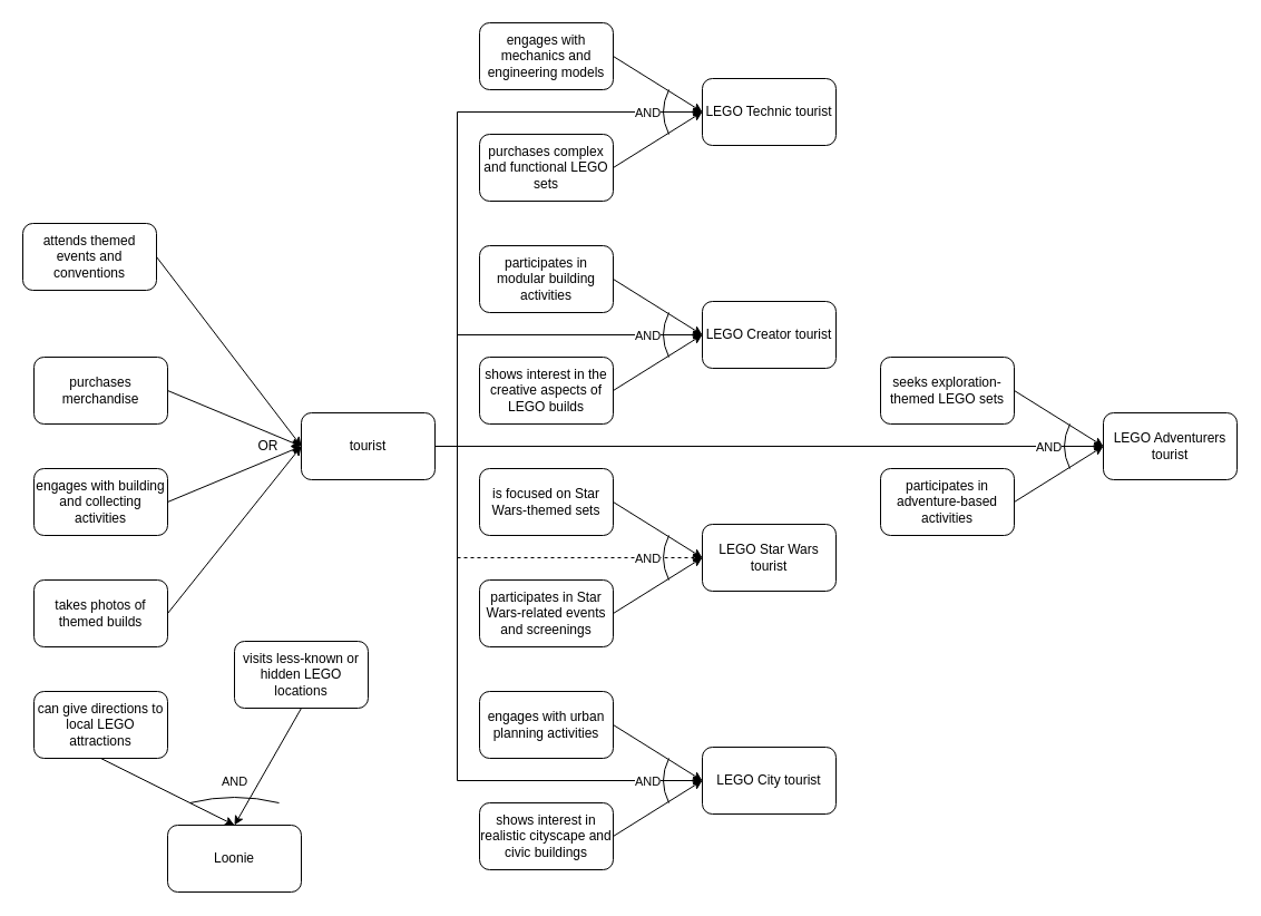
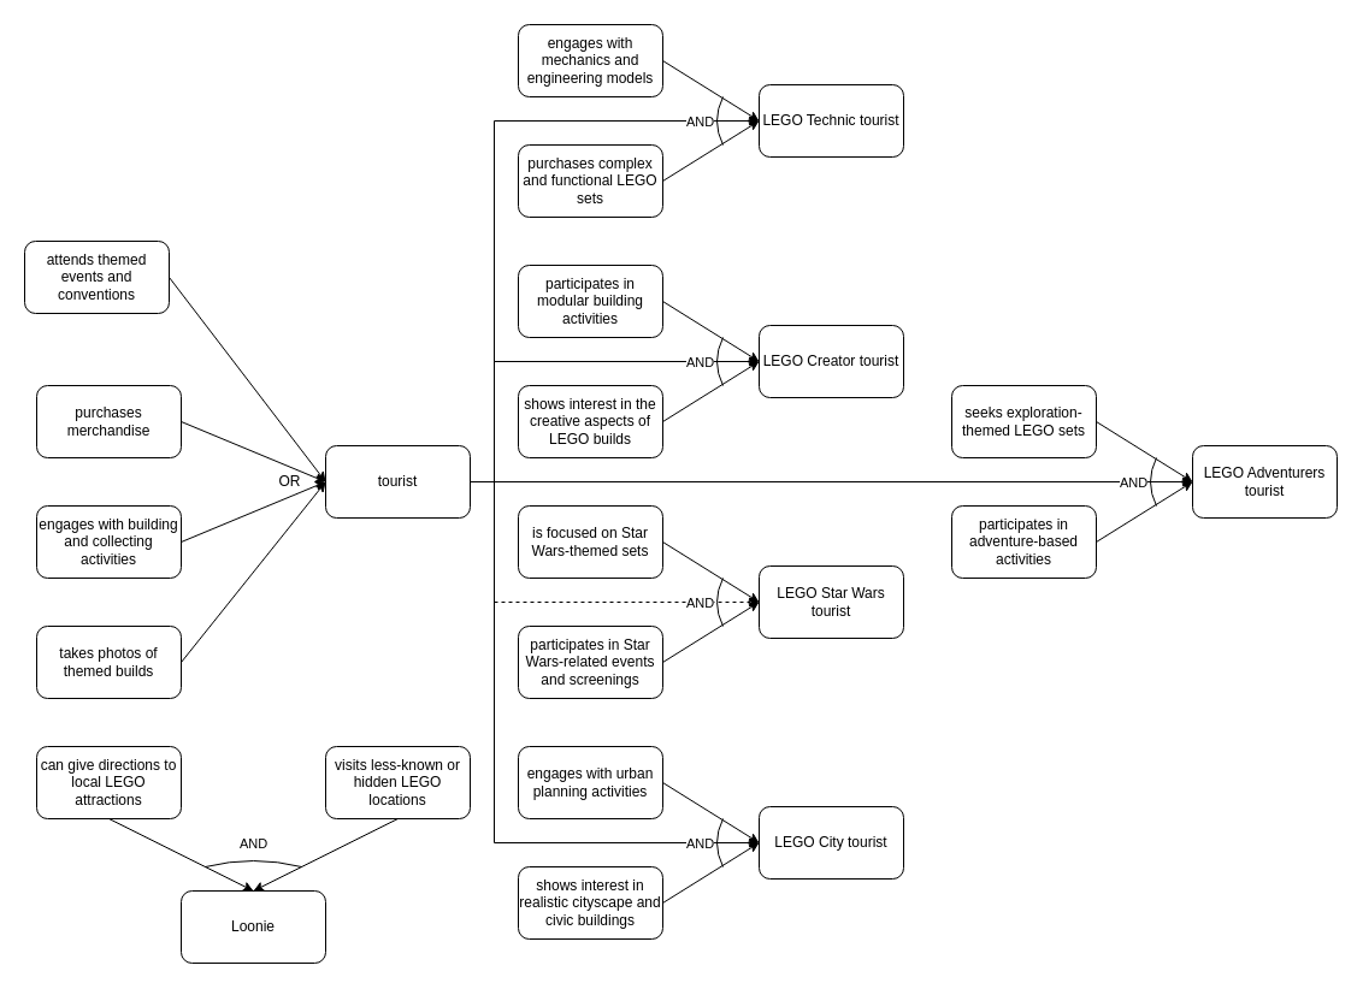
  <mxCell id="0" />
  <mxCell id="1" parent="0" />
  <mxCell id="2" style="rounded=0;orthogonalLoop=1;jettySize=auto;html=1;exitX=1;exitY=0.5;exitDx=0;exitDy=0;entryX=0;entryY=0.5;entryDx=0;entryDy=0;" parent="1" source="3" target="15" edge="1"><mxGeometry relative="1" as="geometry" /></mxCell>
  <mxCell id="3" value="attends themed events and conventions" style="rounded=1;whiteSpace=wrap;html=1;" parent="1" vertex="1"><mxGeometry x="20" y="200" width="120" height="60" as="geometry" /></mxCell>
  <mxCell id="4" style="rounded=0;orthogonalLoop=1;jettySize=auto;html=1;exitX=1;exitY=0.5;exitDx=0;exitDy=0;entryX=0;entryY=0.5;entryDx=0;entryDy=0;" parent="1" source="5" target="15" edge="1"><mxGeometry relative="1" as="geometry" /></mxCell>
  <mxCell id="5" value="purchases merchandise" style="rounded=1;whiteSpace=wrap;html=1;" parent="1" vertex="1"><mxGeometry x="30" y="320" width="120" height="60" as="geometry" /></mxCell>
  <mxCell id="6" style="rounded=0;orthogonalLoop=1;jettySize=auto;html=1;exitX=1;exitY=0.5;exitDx=0;exitDy=0;entryX=0;entryY=0.5;entryDx=0;entryDy=0;" parent="1" source="7" target="15" edge="1"><mxGeometry relative="1" as="geometry" /></mxCell>
  <mxCell id="7" value="engages with building and collecting activities" style="rounded=1;whiteSpace=wrap;html=1;" parent="1" vertex="1"><mxGeometry x="30" y="420" width="120" height="60" as="geometry" /></mxCell>
  <mxCell id="8" style="rounded=0;orthogonalLoop=1;jettySize=auto;html=1;exitX=1;exitY=0.5;exitDx=0;exitDy=0;entryX=0;entryY=0.5;entryDx=0;entryDy=0;curved=0;" parent="1" source="9" target="15" edge="1"><mxGeometry relative="1" as="geometry" /></mxCell>
  <mxCell id="9" value="takes photos of themed builds" style="rounded=1;whiteSpace=wrap;html=1;" parent="1" vertex="1"><mxGeometry x="30" y="520" width="120" height="60" as="geometry" /></mxCell>
  <mxCell id="10" style="edgeStyle=orthogonalEdgeStyle;rounded=0;orthogonalLoop=1;jettySize=auto;html=1;exitX=1;exitY=0.5;exitDx=0;exitDy=0;entryX=0;entryY=0.5;entryDx=0;entryDy=0;" parent="1" source="15" target="21" edge="1"><mxGeometry relative="1" as="geometry"><Array as="points"><mxPoint x="410" y="400" /><mxPoint x="410" y="100" /></Array></mxGeometry></mxCell>
  <mxCell id="11" style="edgeStyle=orthogonalEdgeStyle;rounded=0;orthogonalLoop=1;jettySize=auto;html=1;exitX=1;exitY=0.5;exitDx=0;exitDy=0;entryX=0;entryY=0.5;entryDx=0;entryDy=0;" parent="1" source="15" target="26" edge="1"><mxGeometry relative="1" as="geometry"><Array as="points"><mxPoint x="410" y="400" /><mxPoint x="410" y="300" /></Array></mxGeometry></mxCell>
  <mxCell id="12" style="edgeStyle=orthogonalEdgeStyle;rounded=0;orthogonalLoop=1;jettySize=auto;html=1;exitX=1;exitY=0.5;exitDx=0;exitDy=0;entryX=0;entryY=0.5;entryDx=0;entryDy=0;dashed=1;" parent="1" source="15" target="31" edge="1"><mxGeometry relative="1" as="geometry"><Array as="points"><mxPoint x="410" y="400" /><mxPoint x="410" y="500" /></Array></mxGeometry></mxCell>
  <mxCell id="13" style="edgeStyle=orthogonalEdgeStyle;rounded=0;orthogonalLoop=1;jettySize=auto;html=1;exitX=1;exitY=0.5;exitDx=0;exitDy=0;entryX=0;entryY=0.5;entryDx=0;entryDy=0;" parent="1" source="15" target="36" edge="1"><mxGeometry relative="1" as="geometry"><Array as="points"><mxPoint x="410" y="400" /><mxPoint x="410" y="700" /></Array></mxGeometry></mxCell>
  <mxCell id="14" style="edgeStyle=orthogonalEdgeStyle;rounded=0;orthogonalLoop=1;jettySize=auto;html=1;exitX=1;exitY=0.5;exitDx=0;exitDy=0;entryX=0;entryY=0.5;entryDx=0;entryDy=0;" parent="1" source="15" target="41" edge="1"><mxGeometry relative="1" as="geometry" /></mxCell>
  <mxCell id="15" value="tourist" style="rounded=1;whiteSpace=wrap;html=1;" parent="1" vertex="1"><mxGeometry x="270" y="370" width="120" height="60" as="geometry" /></mxCell>
  <mxCell id="16" value="OR" style="text;html=1;align=center;verticalAlign=middle;resizable=0;points=[];autosize=1;strokeColor=none;fillColor=none;" parent="1" vertex="1"><mxGeometry x="220" y="385" width="40" height="30" as="geometry" /></mxCell>
  <mxCell id="17" style="rounded=0;orthogonalLoop=1;jettySize=auto;html=1;exitX=1;exitY=0.5;exitDx=0;exitDy=0;entryX=0;entryY=0.5;entryDx=0;entryDy=0;" parent="1" source="18" target="21" edge="1"><mxGeometry relative="1" as="geometry" /></mxCell>
  <mxCell id="18" value="purchases complex and functional LEGO sets" style="rounded=1;whiteSpace=wrap;html=1;" parent="1" vertex="1"><mxGeometry x="430" y="120" width="120" height="60" as="geometry" /></mxCell>
  <mxCell id="19" style="rounded=0;orthogonalLoop=1;jettySize=auto;html=1;exitX=1;exitY=0.5;exitDx=0;exitDy=0;entryX=0;entryY=0.5;entryDx=0;entryDy=0;" parent="1" source="20" target="21" edge="1"><mxGeometry relative="1" as="geometry" /></mxCell>
  <mxCell id="20" value="engages with mechanics and engineering models" style="rounded=1;whiteSpace=wrap;html=1;" parent="1" vertex="1"><mxGeometry x="430" width="120" height="60" as="geometry" y="20" /></mxCell>
  <mxCell id="21" value="LEGO Technic tourist" style="rounded=1;whiteSpace=wrap;html=1;" parent="1" vertex="1"><mxGeometry x="630" y="70" width="120" height="60" as="geometry" /></mxCell>
  <mxCell id="22" style="rounded=0;orthogonalLoop=1;jettySize=auto;html=1;exitX=1;exitY=0.5;exitDx=0;exitDy=0;entryX=0;entryY=0.5;entryDx=0;entryDy=0;" parent="1" source="23" target="26" edge="1"><mxGeometry relative="1" as="geometry" /></mxCell>
  <mxCell id="23" value="shows interest in the creative aspects of LEGO builds" style="rounded=1;whiteSpace=wrap;html=1;" parent="1" vertex="1"><mxGeometry x="430" y="320" width="120" height="60" as="geometry" /></mxCell>
  <mxCell id="24" style="rounded=0;orthogonalLoop=1;jettySize=auto;html=1;exitX=1;exitY=0.5;exitDx=0;exitDy=0;entryX=0;entryY=0.5;entryDx=0;entryDy=0;" parent="1" source="25" target="26" edge="1"><mxGeometry relative="1" as="geometry" /></mxCell>
  <mxCell id="25" value="participates in modular building activities" style="rounded=1;whiteSpace=wrap;html=1;" parent="1" vertex="1"><mxGeometry x="430" y="220" width="120" height="60" as="geometry" /></mxCell>
  <mxCell id="26" value="LEGO Creator tourist" style="rounded=1;whiteSpace=wrap;html=1;" parent="1" vertex="1"><mxGeometry x="630" y="270" width="120" height="60" as="geometry" /></mxCell>
  <mxCell id="27" style="rounded=0;orthogonalLoop=1;jettySize=auto;html=1;exitX=1;exitY=0.5;exitDx=0;exitDy=0;entryX=0;entryY=0.5;entryDx=0;entryDy=0;" parent="1" source="28" target="31" edge="1"><mxGeometry relative="1" as="geometry" /></mxCell>
  <mxCell id="28" value="participates in Star Wars-related events and screenings" style="rounded=1;whiteSpace=wrap;html=1;" parent="1" vertex="1"><mxGeometry x="430" y="520" width="120" height="60" as="geometry" /></mxCell>
  <mxCell id="29" style="rounded=0;orthogonalLoop=1;jettySize=auto;html=1;exitX=1;exitY=0.5;exitDx=0;exitDy=0;entryX=0;entryY=0.5;entryDx=0;entryDy=0;" parent="1" source="30" target="31" edge="1"><mxGeometry relative="1" as="geometry" /></mxCell>
  <mxCell id="30" value="is focused on Star Wars-themed sets" style="rounded=1;whiteSpace=wrap;html=1;" parent="1" vertex="1"><mxGeometry x="430" y="420" width="120" height="60" as="geometry" /></mxCell>
  <mxCell id="31" value="LEGO Star Wars tourist" style="rounded=1;whiteSpace=wrap;html=1;" parent="1" vertex="1"><mxGeometry x="630" y="470" width="120" height="60" as="geometry" /></mxCell>
  <mxCell id="32" style="rounded=0;orthogonalLoop=1;jettySize=auto;html=1;exitX=1;exitY=0.5;exitDx=0;exitDy=0;entryX=0;entryY=0.5;entryDx=0;entryDy=0;" parent="1" source="33" target="36" edge="1"><mxGeometry relative="1" as="geometry" /></mxCell>
  <mxCell id="33" value="shows interest in realistic cityscape and civic buildings" style="rounded=1;whiteSpace=wrap;html=1;" parent="1" vertex="1"><mxGeometry x="430" y="720" width="120" height="60" as="geometry" /></mxCell>
  <mxCell id="34" style="rounded=0;orthogonalLoop=1;jettySize=auto;html=1;exitX=1;exitY=0.5;exitDx=0;exitDy=0;entryX=0;entryY=0.5;entryDx=0;entryDy=0;" parent="1" source="35" target="36" edge="1"><mxGeometry relative="1" as="geometry" /></mxCell>
  <mxCell id="35" value="engages with urban planning activities" style="rounded=1;whiteSpace=wrap;html=1;" parent="1" vertex="1"><mxGeometry x="430" y="620" width="120" height="60" as="geometry" /></mxCell>
  <mxCell id="36" value="LEGO City tourist" style="rounded=1;whiteSpace=wrap;html=1;" parent="1" vertex="1"><mxGeometry x="630" y="670" width="120" height="60" as="geometry" /></mxCell>
  <mxCell id="37" style="rounded=0;orthogonalLoop=1;jettySize=auto;html=1;exitX=1;exitY=0.5;exitDx=0;exitDy=0;entryX=0;entryY=0.5;entryDx=0;entryDy=0;" parent="1" source="38" target="41" edge="1"><mxGeometry relative="1" as="geometry" /></mxCell>
  <mxCell id="38" value="participates in adventure-based activities" style="rounded=1;whiteSpace=wrap;html=1;" parent="1" vertex="1"><mxGeometry x="790" y="420" width="120" height="60" as="geometry" /></mxCell>
  <mxCell id="39" style="rounded=0;orthogonalLoop=1;jettySize=auto;html=1;exitX=1;exitY=0.5;exitDx=0;exitDy=0;entryX=0;entryY=0.5;entryDx=0;entryDy=0;" parent="1" source="40" target="41" edge="1"><mxGeometry relative="1" as="geometry" /></mxCell>
  <mxCell id="40" value="seeks exploration-themed LEGO sets" style="rounded=1;whiteSpace=wrap;html=1;" parent="1" vertex="1"><mxGeometry x="790" y="320" width="120" height="60" as="geometry" /></mxCell>
  <mxCell id="41" value="LEGO Adventurers tourist" style="rounded=1;whiteSpace=wrap;html=1;" parent="1" vertex="1"><mxGeometry x="990" y="370" width="120" height="60" as="geometry" /></mxCell>
  <mxCell id="42" style="rounded=0;orthogonalLoop=1;jettySize=auto;html=1;exitX=0.5;exitY=1;exitDx=0;exitDy=0;entryX=0.5;entryY=0;entryDx=0;entryDy=0;" parent="1" source="43" target="46" edge="1"><mxGeometry relative="1" as="geometry" /></mxCell>
- <mxCell id="43" value="visits less-known or hidden LEGO locations" style="rounded=1;whiteSpace=wrap;html=1;" parent="1" vertex="1"><mxGeometry x="210" y="575" width="120" height="60" as="geometry" /></mxCell>
+ <mxCell id="43" value="visits less-known or hidden LEGO locations" style="rounded=1;whiteSpace=wrap;html=1;" parent="1" vertex="1"><mxGeometry x="270" y="620" width="120" height="60" as="geometry" /></mxCell>
  <mxCell id="44" style="rounded=0;orthogonalLoop=1;jettySize=auto;html=1;exitX=0.5;exitY=1;exitDx=0;exitDy=0;entryX=0.5;entryY=0;entryDx=0;entryDy=0;" parent="1" source="45" target="46" edge="1"><mxGeometry relative="1" as="geometry" /></mxCell>
  <mxCell id="45" value="can give directions to local LEGO attractions" style="rounded=1;whiteSpace=wrap;html=1;" parent="1" vertex="1"><mxGeometry x="30" y="620" width="120" height="60" as="geometry" /></mxCell>
  <mxCell id="46" value="Loonie" style="rounded=1;whiteSpace=wrap;html=1;" parent="1" vertex="1"><mxGeometry x="150" y="740" width="120" height="60" as="geometry" /></mxCell>
  <mxCell id="47" value="" style="endArrow=none;html=1;rounded=0;curved=1;" parent="1" edge="1"><mxGeometry width="50" height="50" relative="1" as="geometry"><mxPoint x="600" y="120" as="sourcePoint" /><mxPoint x="600" y="80" as="targetPoint" /><Array as="points"><mxPoint x="590" y="100" /></Array></mxGeometry></mxCell>
  <mxCell id="48" value="AND" style="edgeLabel;html=1;align=center;verticalAlign=middle;resizable=0;points=[];" parent="47" vertex="1" connectable="0"><mxGeometry x="-0.231" y="-3" relative="1" as="geometry"><mxPoint x="-15" y="-3" as="offset" /></mxGeometry></mxCell>
  <mxCell id="49" value="" style="endArrow=none;html=1;rounded=0;curved=1;" parent="1" edge="1"><mxGeometry width="50" height="50" relative="1" as="geometry"><mxPoint x="600" y="320" as="sourcePoint" /><mxPoint x="600" y="280" as="targetPoint" /><Array as="points"><mxPoint x="590" y="300" /></Array></mxGeometry></mxCell>
  <mxCell id="50" value="AND" style="edgeLabel;html=1;align=center;verticalAlign=middle;resizable=0;points=[];" parent="49" vertex="1" connectable="0"><mxGeometry x="-0.231" y="-3" relative="1" as="geometry"><mxPoint x="-15" y="-3" as="offset" /></mxGeometry></mxCell>
  <mxCell id="51" value="" style="endArrow=none;html=1;rounded=0;curved=1;" parent="1" edge="1"><mxGeometry width="50" height="50" relative="1" as="geometry"><mxPoint x="600" y="520" as="sourcePoint" /><mxPoint x="600" y="480" as="targetPoint" /><Array as="points"><mxPoint x="590" y="500" /></Array></mxGeometry></mxCell>
  <mxCell id="52" value="AND" style="edgeLabel;html=1;align=center;verticalAlign=middle;resizable=0;points=[];" parent="51" vertex="1" connectable="0"><mxGeometry x="-0.231" y="-3" relative="1" as="geometry"><mxPoint x="-15" y="-3" as="offset" /></mxGeometry></mxCell>
  <mxCell id="53" value="" style="endArrow=none;html=1;rounded=0;curved=1;" parent="1" edge="1"><mxGeometry width="50" height="50" relative="1" as="geometry"><mxPoint x="600" y="720" as="sourcePoint" /><mxPoint x="600" y="680" as="targetPoint" /><Array as="points"><mxPoint x="590" y="700" /></Array></mxGeometry></mxCell>
  <mxCell id="54" value="AND" style="edgeLabel;html=1;align=center;verticalAlign=middle;resizable=0;points=[];" parent="53" vertex="1" connectable="0"><mxGeometry x="-0.231" y="-3" relative="1" as="geometry"><mxPoint x="-15" y="-3" as="offset" /></mxGeometry></mxCell>
  <mxCell id="55" value="" style="endArrow=none;html=1;rounded=0;curved=1;" parent="1" edge="1"><mxGeometry width="50" height="50" relative="1" as="geometry"><mxPoint x="960" y="420" as="sourcePoint" /><mxPoint x="960" y="380" as="targetPoint" /><Array as="points"><mxPoint x="950" y="400" /></Array></mxGeometry></mxCell>
  <mxCell id="56" value="AND" style="edgeLabel;html=1;align=center;verticalAlign=middle;resizable=0;points=[];" parent="55" vertex="1" connectable="0"><mxGeometry x="-0.231" y="-3" relative="1" as="geometry"><mxPoint x="-15" y="-3" as="offset" /></mxGeometry></mxCell>
  <mxCell id="57" value="" style="endArrow=none;html=1;rounded=0;curved=1;" parent="1" edge="1"><mxGeometry width="50" height="50" relative="1" as="geometry"><mxPoint x="170" y="720" as="sourcePoint" /><mxPoint x="250" y="720" as="targetPoint" /><Array as="points"><mxPoint x="210" y="710" /></Array></mxGeometry></mxCell>
  <mxCell id="58" value="AND" style="edgeLabel;html=1;align=center;verticalAlign=middle;resizable=0;points=[];" parent="57" vertex="1" connectable="0"><mxGeometry x="0.308" y="-2" relative="1" as="geometry"><mxPoint x="-12" y="-15" as="offset" /></mxGeometry></mxCell>
